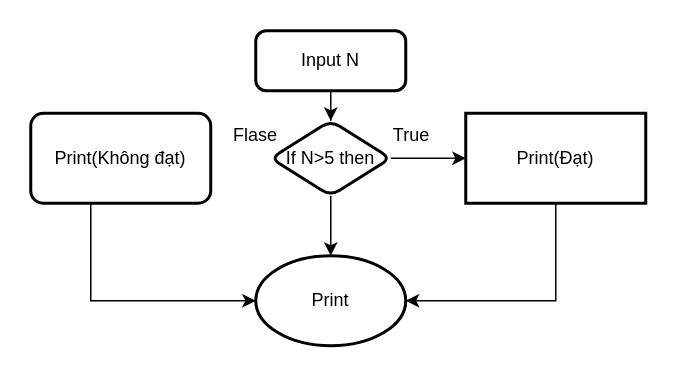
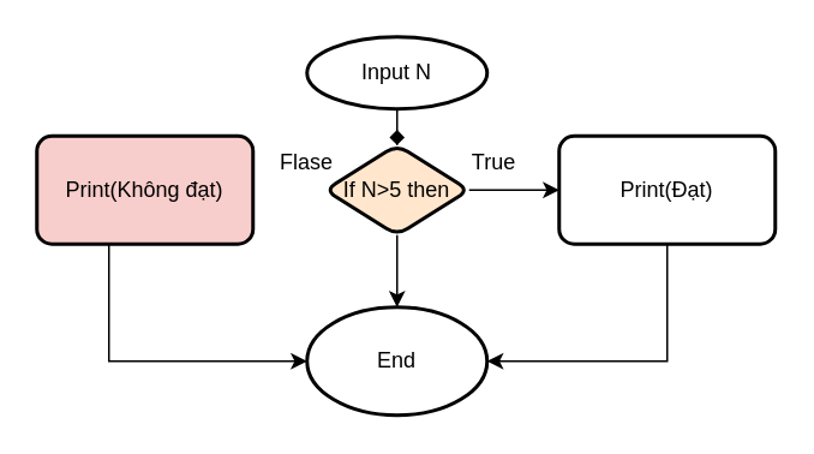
  <mxCell id="0" />
  <mxCell id="1" parent="0" />
- <mxCell id="2" value="Print" style="strokeWidth=2;html=1;shape=mxgraph.flowchart.start_1;whiteSpace=wrap;" parent="1" vertex="1"><mxGeometry x="170" y="170" width="100" height="60" as="geometry" /></mxCell>
- <mxCell id="3" value="" style="edgeStyle=orthogonalEdgeStyle;rounded=0;orthogonalLoop=1;jettySize=auto;html=1;" edge="1" parent="1" source="4" target="7"><mxGeometry relative="1" as="geometry" /></mxCell>
- <mxCell id="4" value="Input N" style="rounded=1;whiteSpace=wrap;html=1;absoluteArcSize=1;arcSize=14;strokeWidth=2;" parent="1" vertex="1"><mxGeometry x="170" y="20" width="100" height="40" as="geometry" /></mxCell>
+ <mxCell id="2" value="End" style="strokeWidth=2;html=1;shape=mxgraph.flowchart.start_1;whiteSpace=wrap;" parent="1" vertex="1"><mxGeometry x="170" y="170" width="100" height="60" as="geometry" /></mxCell>
+ <mxCell id="3" value="" style="edgeStyle=orthogonalEdgeStyle;rounded=0;orthogonalLoop=1;jettySize=auto;html=1;endArrow=diamond;" edge="1" parent="1" source="4" target="7"><mxGeometry relative="1" as="geometry" /></mxCell>
+ <mxCell id="4" value="Input N" style="ellipse;whiteSpace=wrap;html=1;absoluteArcSize=1;arcSize=14;strokeWidth=2;" parent="1" vertex="1"><mxGeometry x="170" y="20" width="100" height="40" as="geometry" /></mxCell>
  <mxCell id="5" value="" style="edgeStyle=orthogonalEdgeStyle;rounded=0;orthogonalLoop=1;jettySize=auto;html=1;" edge="1" parent="1" source="7" target="8"><mxGeometry relative="1" as="geometry" /></mxCell>
  <mxCell id="6" value="" style="edgeStyle=orthogonalEdgeStyle;rounded=0;orthogonalLoop=1;jettySize=auto;html=1;" edge="1" parent="1" source="7" target="2"><mxGeometry relative="1" as="geometry" /></mxCell>
- <mxCell id="7" value="If N&amp;gt;5 then" style="rhombus;whiteSpace=wrap;html=1;rounded=1;arcSize=14;strokeWidth=2;" vertex="1" parent="1"><mxGeometry x="180" y="80" width="80" height="50" as="geometry" /></mxCell>
- <mxCell id="8" value="Print(Đạt)" style="whiteSpace=wrap;html=1;arcSize=14;strokeWidth=2;rounded=0;" vertex="1" parent="1"><mxGeometry x="310" y="75" width="120" height="60" as="geometry" /></mxCell>
- <mxCell id="9" value="Print(Không đạt)" style="whiteSpace=wrap;html=1;rounded=1;arcSize=14;strokeWidth=2;" vertex="1" parent="1"><mxGeometry x="20" y="75" width="120" height="60" as="geometry" /></mxCell>
+ <mxCell id="7" value="If N&amp;gt;5 then" style="rhombus;whiteSpace=wrap;html=1;rounded=1;arcSize=14;strokeWidth=2;fillColor=#ffe6cc;" vertex="1" parent="1"><mxGeometry x="180" y="80" width="80" height="50" as="geometry" /></mxCell>
+ <mxCell id="8" value="Print(Đạt)" style="whiteSpace=wrap;html=1;rounded=1;arcSize=14;strokeWidth=2;" vertex="1" parent="1"><mxGeometry x="310" y="75" width="120" height="60" as="geometry" /></mxCell>
+ <mxCell id="9" value="Print(Không đạt)" style="whiteSpace=wrap;html=1;rounded=1;arcSize=14;strokeWidth=2;fillColor=#f8cecc;" vertex="1" parent="1"><mxGeometry x="20" y="75" width="120" height="60" as="geometry" /></mxCell>
  <mxCell id="10" style="edgeStyle=orthogonalEdgeStyle;rounded=0;orthogonalLoop=1;jettySize=auto;html=1;entryX=0;entryY=0.5;entryDx=0;entryDy=0;entryPerimeter=0;" edge="1" parent="1" source="9" target="2"><mxGeometry relative="1" as="geometry"><Array as="points"><mxPoint x="60" y="200" /></Array></mxGeometry></mxCell>
  <mxCell id="11" style="edgeStyle=orthogonalEdgeStyle;rounded=0;orthogonalLoop=1;jettySize=auto;html=1;entryX=1;entryY=0.5;entryDx=0;entryDy=0;entryPerimeter=0;" edge="1" parent="1" source="8" target="2"><mxGeometry relative="1" as="geometry"><Array as="points"><mxPoint x="370" y="200" /></Array></mxGeometry></mxCell>
  <mxCell id="12" value="Flase" style="text;html=1;align=center;verticalAlign=middle;whiteSpace=wrap;rounded=0;" vertex="1" parent="1"><mxGeometry x="140" y="75" width="60" height="30" as="geometry" /></mxCell>
  <mxCell id="13" value="True" style="text;html=1;align=center;verticalAlign=middle;whiteSpace=wrap;rounded=0;" vertex="1" parent="1"><mxGeometry x="244" y="75" width="60" height="30" as="geometry" /></mxCell>
